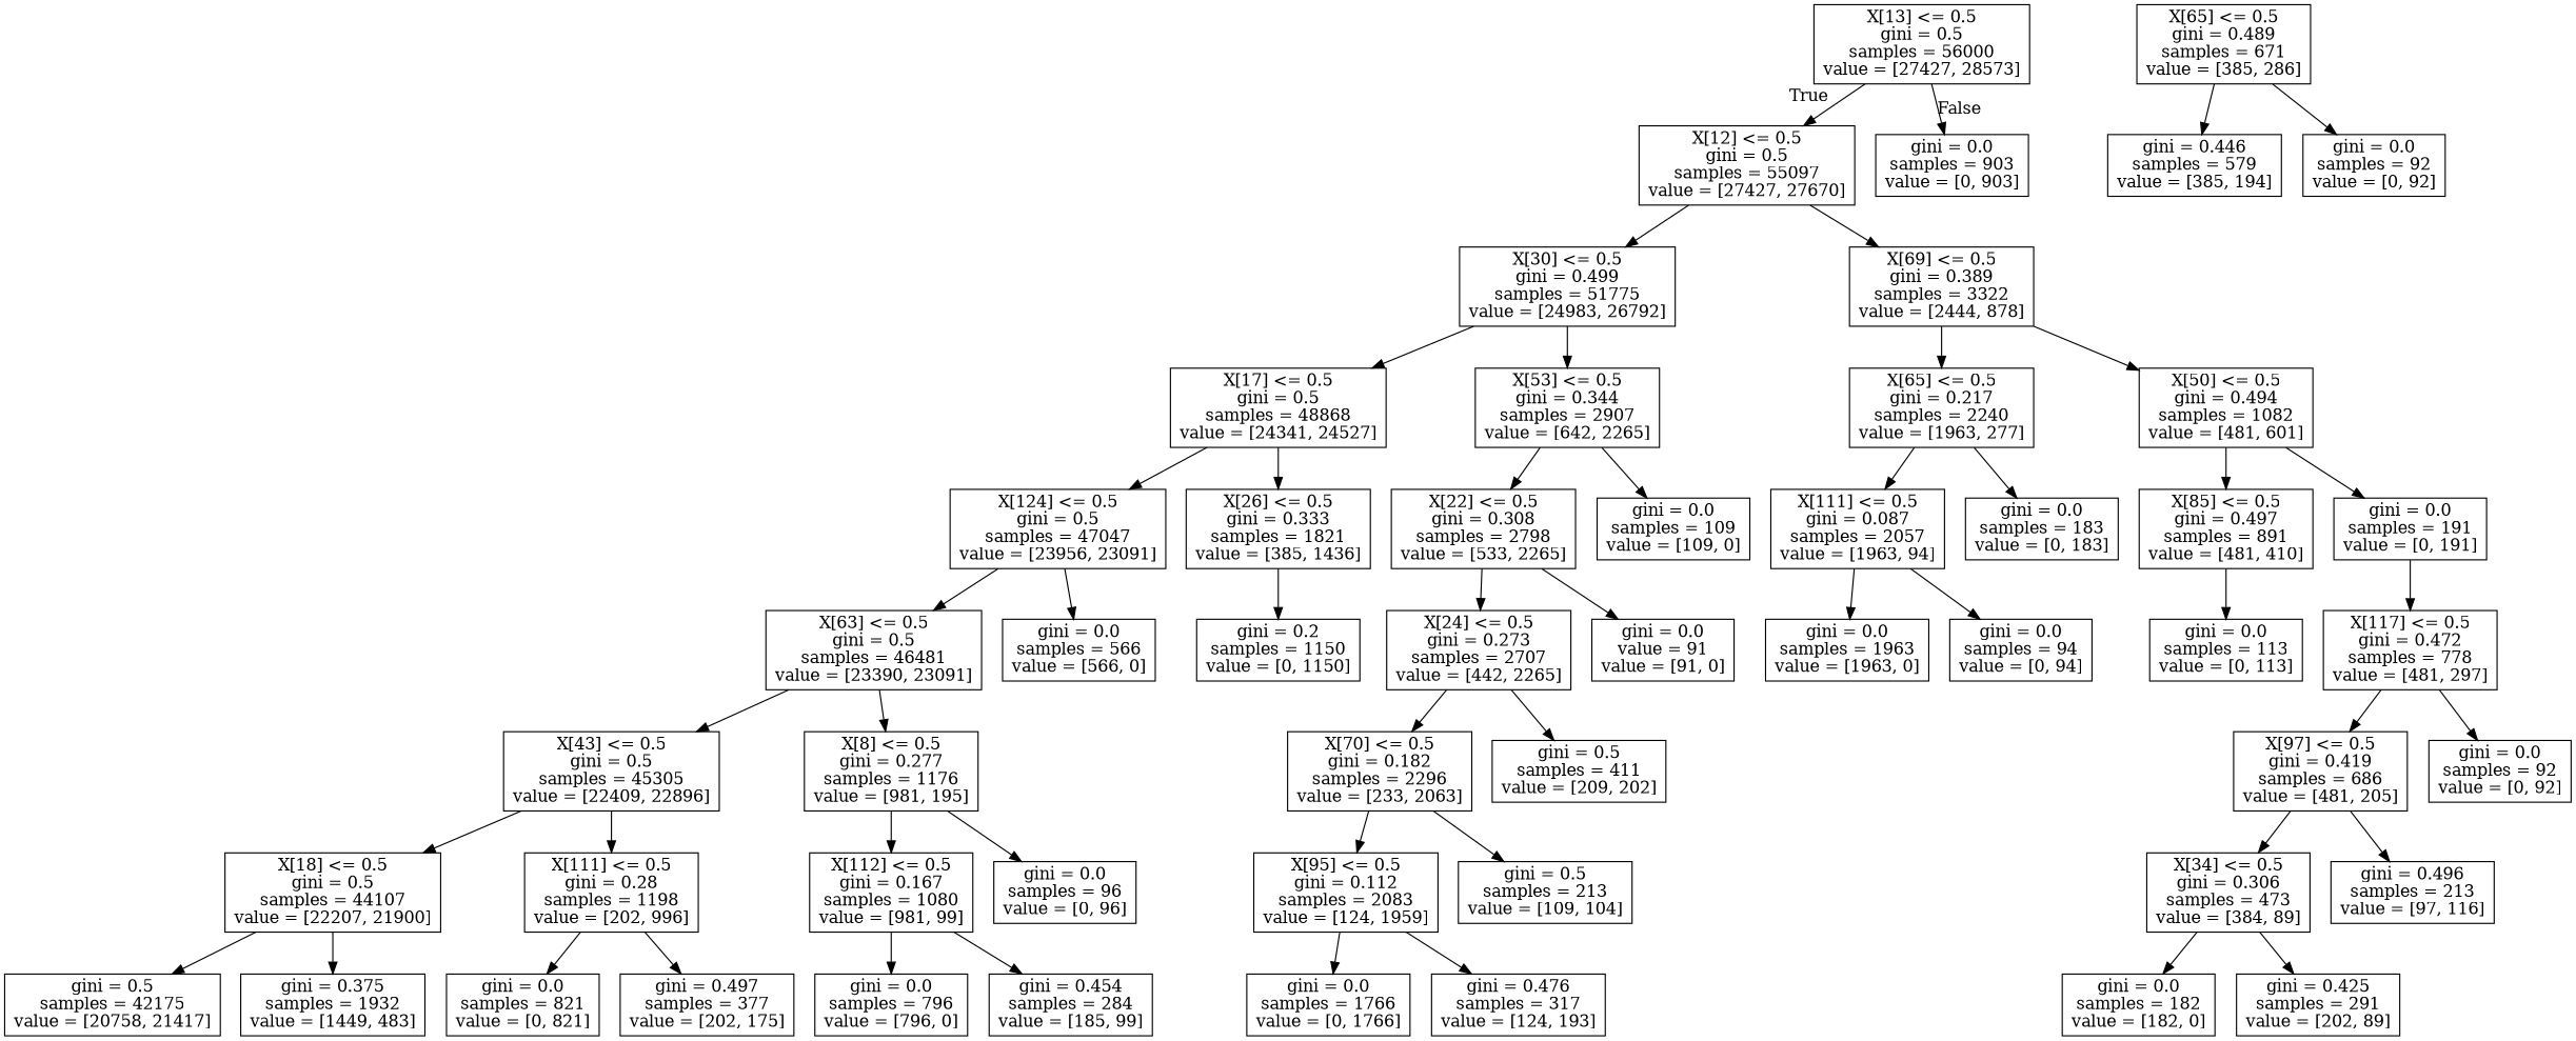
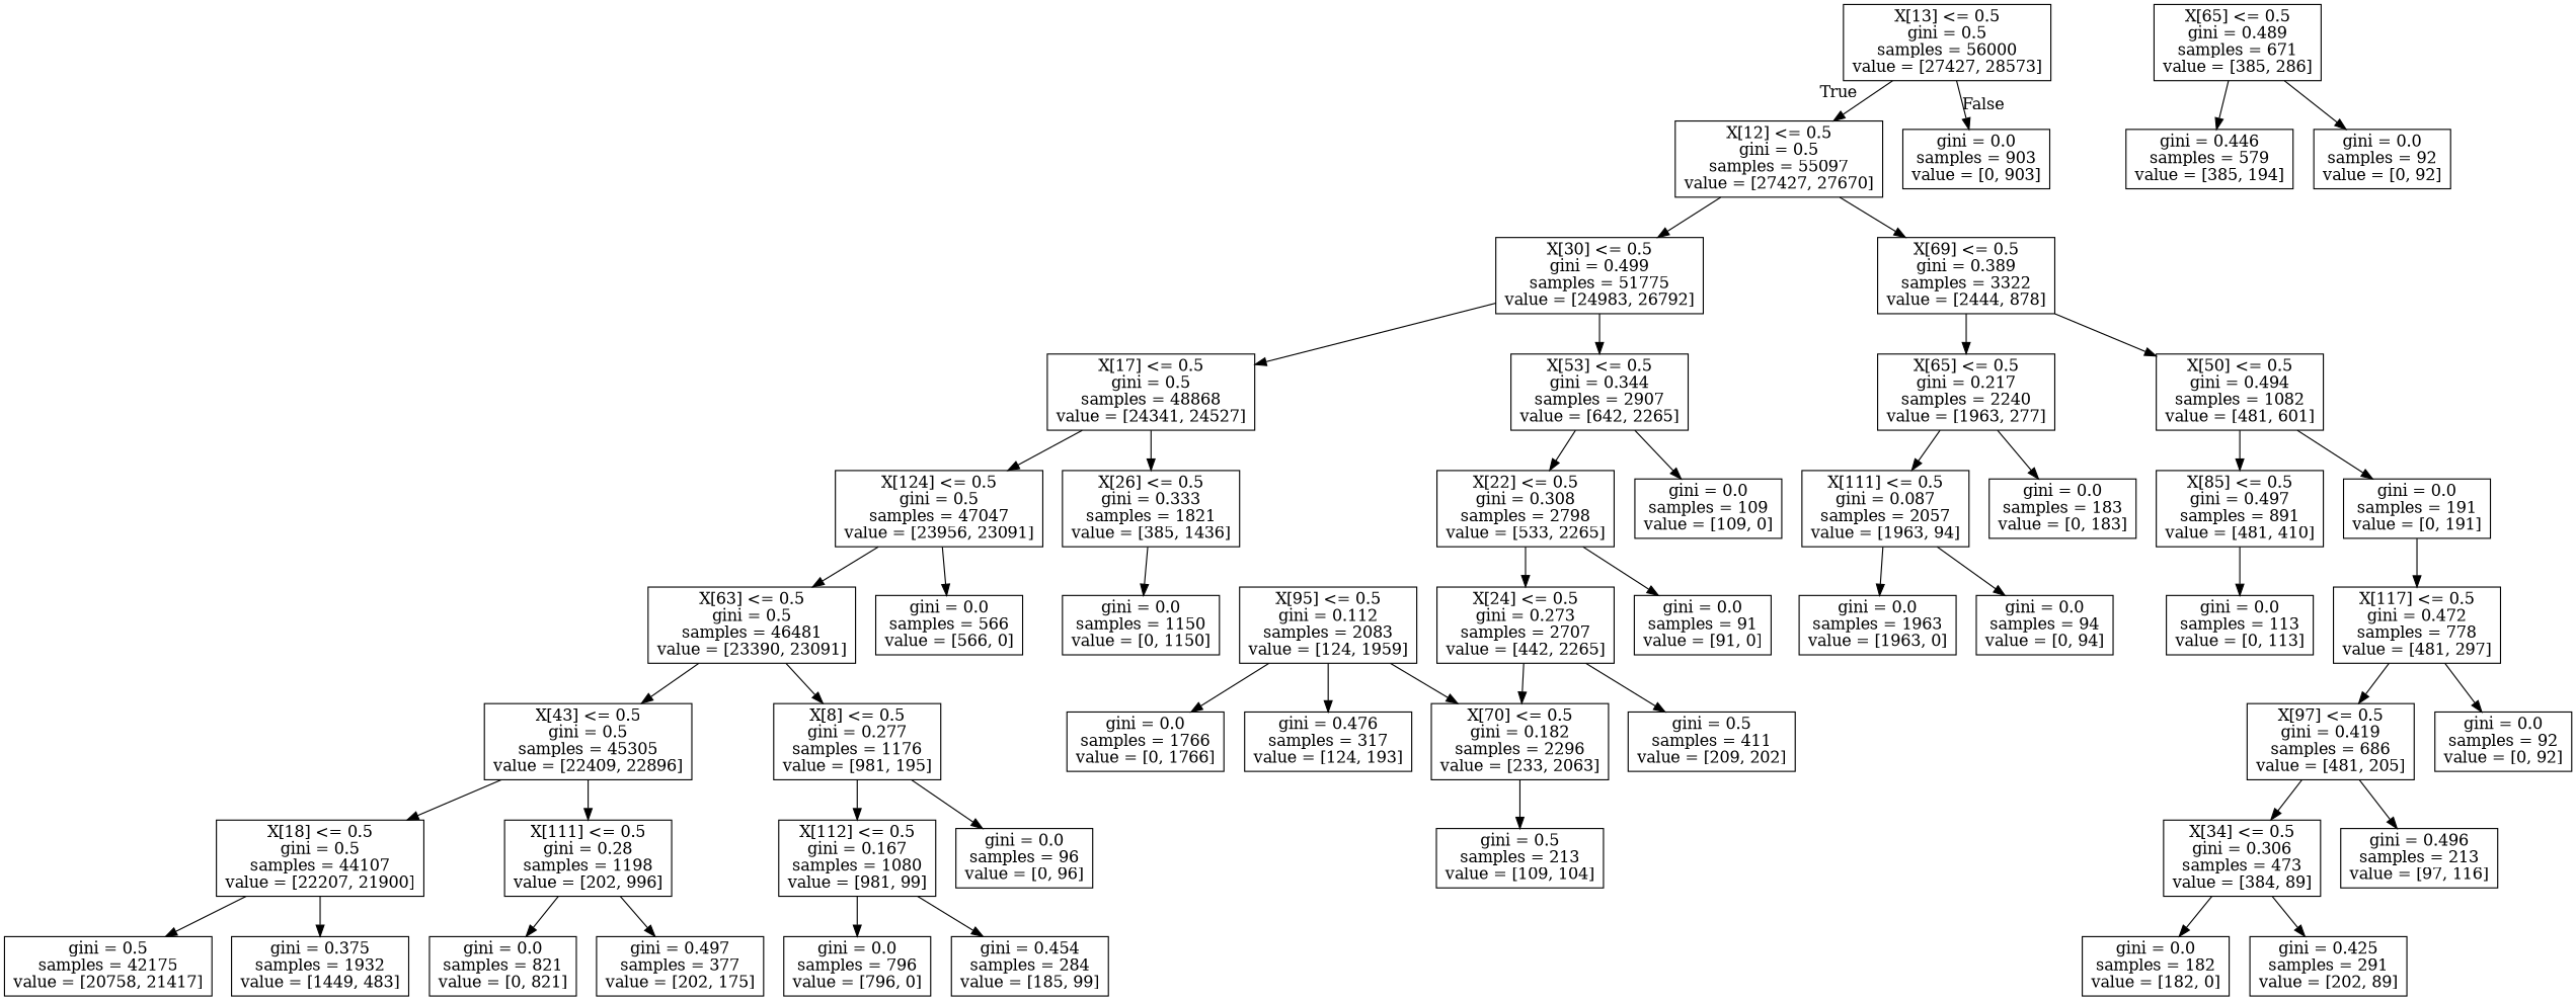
  digraph {
    node [shape=box]
    n1 [label="X[13] <= 0.5\ngini = 0.5\nsamples = 56000\nvalue = [27427, 28573]"]
    n2 [label="X[12] <= 0.5\ngini = 0.5\nsamples = 55097\nvalue = [27427, 27670]"]
    n3 [label="gini = 0.0\nsamples = 903\nvalue = [0, 903]"]
    n4 [label="X[30] <= 0.5\ngini = 0.499\nsamples = 51775\nvalue = [24983, 26792]"]
    n5 [label="X[69] <= 0.5\ngini = 0.389\nsamples = 3322\nvalue = [2444, 878]"]
    n6 [label="X[17] <= 0.5\ngini = 0.5\nsamples = 48868\nvalue = [24341, 24527]"]
    n7 [label="X[53] <= 0.5\ngini = 0.344\nsamples = 2907\nvalue = [642, 2265]"]
    n8 [label="X[65] <= 0.5\ngini = 0.217\nsamples = 2240\nvalue = [1963, 277]"]
    n9 [label="X[50] <= 0.5\ngini = 0.494\nsamples = 1082\nvalue = [481, 601]"]
    n10 [label="X[124] <= 0.5\ngini = 0.5\nsamples = 47047\nvalue = [23956, 23091]"]
    n11 [label="X[26] <= 0.5\ngini = 0.333\nsamples = 1821\nvalue = [385, 1436]"]
    n12 [label="X[22] <= 0.5\ngini = 0.308\nsamples = 2798\nvalue = [533, 2265]"]
    n13 [label="gini = 0.0\nsamples = 109\nvalue = [109, 0]"]
    n14 [label="X[63] <= 0.5\ngini = 0.5\nsamples = 46481\nvalue = [23390, 23091]"]
    n15 [label="gini = 0.0\nsamples = 566\nvalue = [566, 0]"]
-   n16 [label="gini = 0.2\nsamples = 1150\nvalue = [0, 1150]"]
+   n16 [label="gini = 0.0\nsamples = 1150\nvalue = [0, 1150]"]
    n17 [label="X[43] <= 0.5\ngini = 0.5\nsamples = 45305\nvalue = [22409, 22896]"]
    n18 [label="X[8] <= 0.5\ngini = 0.277\nsamples = 1176\nvalue = [981, 195]"]
    n19 [label="X[18] <= 0.5\ngini = 0.5\nsamples = 44107\nvalue = [22207, 21900]"]
    n20 [label="X[111] <= 0.5\ngini = 0.28\nsamples = 1198\nvalue = [202, 996]"]
    n21 [label="X[112] <= 0.5\ngini = 0.167\nsamples = 1080\nvalue = [981, 99]"]
    n22 [label="gini = 0.0\nsamples = 96\nvalue = [0, 96]"]
    n23 [label="gini = 0.5\nsamples = 42175\nvalue = [20758, 21417]"]
    n24 [label="gini = 0.375\nsamples = 1932\nvalue = [1449, 483]"]
    n25 [label="gini = 0.0\nsamples = 821\nvalue = [0, 821]"]
    n26 [label="gini = 0.497\nsamples = 377\nvalue = [202, 175]"]
    n27 [label="gini = 0.0\nsamples = 796\nvalue = [796, 0]"]
    n28 [label="gini = 0.454\nsamples = 284\nvalue = [185, 99]"]
    n29 [label="X[65] <= 0.5\ngini = 0.489\nsamples = 671\nvalue = [385, 286]"]
    n30 [label="gini = 0.446\nsamples = 579\nvalue = [385, 194]"]
    n31 [label="gini = 0.0\nsamples = 92\nvalue = [0, 92]"]
    n32 [label="X[24] <= 0.5\ngini = 0.273\nsamples = 2707\nvalue = [442, 2265]"]
-   n33 [label="gini = 0.0\nvalue = 91\nvalue = [91, 0]"]
+   n33 [label="gini = 0.0\nsamples = 91\nvalue = [91, 0]"]
    n34 [label="X[70] <= 0.5\ngini = 0.182\nsamples = 2296\nvalue = [233, 2063]"]
    n35 [label="gini = 0.5\nsamples = 411\nvalue = [209, 202]"]
    n36 [label="X[95] <= 0.5\ngini = 0.112\nsamples = 2083\nvalue = [124, 1959]"]
    n37 [label="gini = 0.5\nsamples = 213\nvalue = [109, 104]"]
    n38 [label="gini = 0.0\nsamples = 1766\nvalue = [0, 1766]"]
    n39 [label="gini = 0.476\nsamples = 317\nvalue = [124, 193]"]
    n40 [label="X[111] <= 0.5\ngini = 0.087\nsamples = 2057\nvalue = [1963, 94]"]
    n41 [label="gini = 0.0\nsamples = 183\nvalue = [0, 183]"]
    n42 [label="X[85] <= 0.5\ngini = 0.497\nsamples = 891\nvalue = [481, 410]"]
    n43 [label="gini = 0.0\nsamples = 191\nvalue = [0, 191]"]
    n44 [label="gini = 0.0\nsamples = 1963\nvalue = [1963, 0]"]
    n45 [label="gini = 0.0\nsamples = 94\nvalue = [0, 94]"]
    n46 [label="gini = 0.0\nsamples = 113\nvalue = [0, 113]"]
    n47 [label="X[117] <= 0.5\ngini = 0.472\nsamples = 778\nvalue = [481, 297]"]
    n48 [label="X[97] <= 0.5\ngini = 0.419\nsamples = 686\nvalue = [481, 205]"]
    n49 [label="gini = 0.0\nsamples = 92\nvalue = [0, 92]"]
    n50 [label="X[34] <= 0.5\ngini = 0.306\nsamples = 473\nvalue = [384, 89]"]
    n51 [label="gini = 0.496\nsamples = 213\nvalue = [97, 116]"]
    n52 [label="gini = 0.0\nsamples = 182\nvalue = [182, 0]"]
    n53 [label="gini = 0.425\nsamples = 291\nvalue = [202, 89]"]
    n1 -> n2 [headlabel=True labelangle=45 labeldistance=2.5]
    n1 -> n3 [headlabel=False labelangle=-45 labeldistance=2.5]
    n2 -> n4
    n2 -> n5
    n4 -> n6
    n4 -> n7
    n5 -> n8
    n5 -> n9
    n6 -> n10
    n6 -> n11
    n7 -> n12
    n7 -> n13
    n8 -> n40
    n8 -> n41
    n9 -> n42
    n9 -> n43
    n10 -> n14
    n10 -> n15
    n11 -> n16
    n12 -> n32
    n12 -> n33
    n14 -> n17
    n14 -> n18
    n17 -> n19
    n17 -> n20
    n18 -> n21
    n18 -> n22
    n19 -> n23
    n19 -> n24
    n20 -> n25
    n20 -> n26
    n21 -> n27
    n21 -> n28
    n29 -> n30
    n29 -> n31
    n32 -> n34
    n32 -> n35
-   n34 -> n36
+   n36 -> n34
    n34 -> n37
    n36 -> n38
    n36 -> n39
    n40 -> n44
    n40 -> n45
    n42 -> n46
    n43 -> n47
    n47 -> n48
    n47 -> n49
    n48 -> n50
    n48 -> n51
    n50 -> n52
    n50 -> n53
  }
